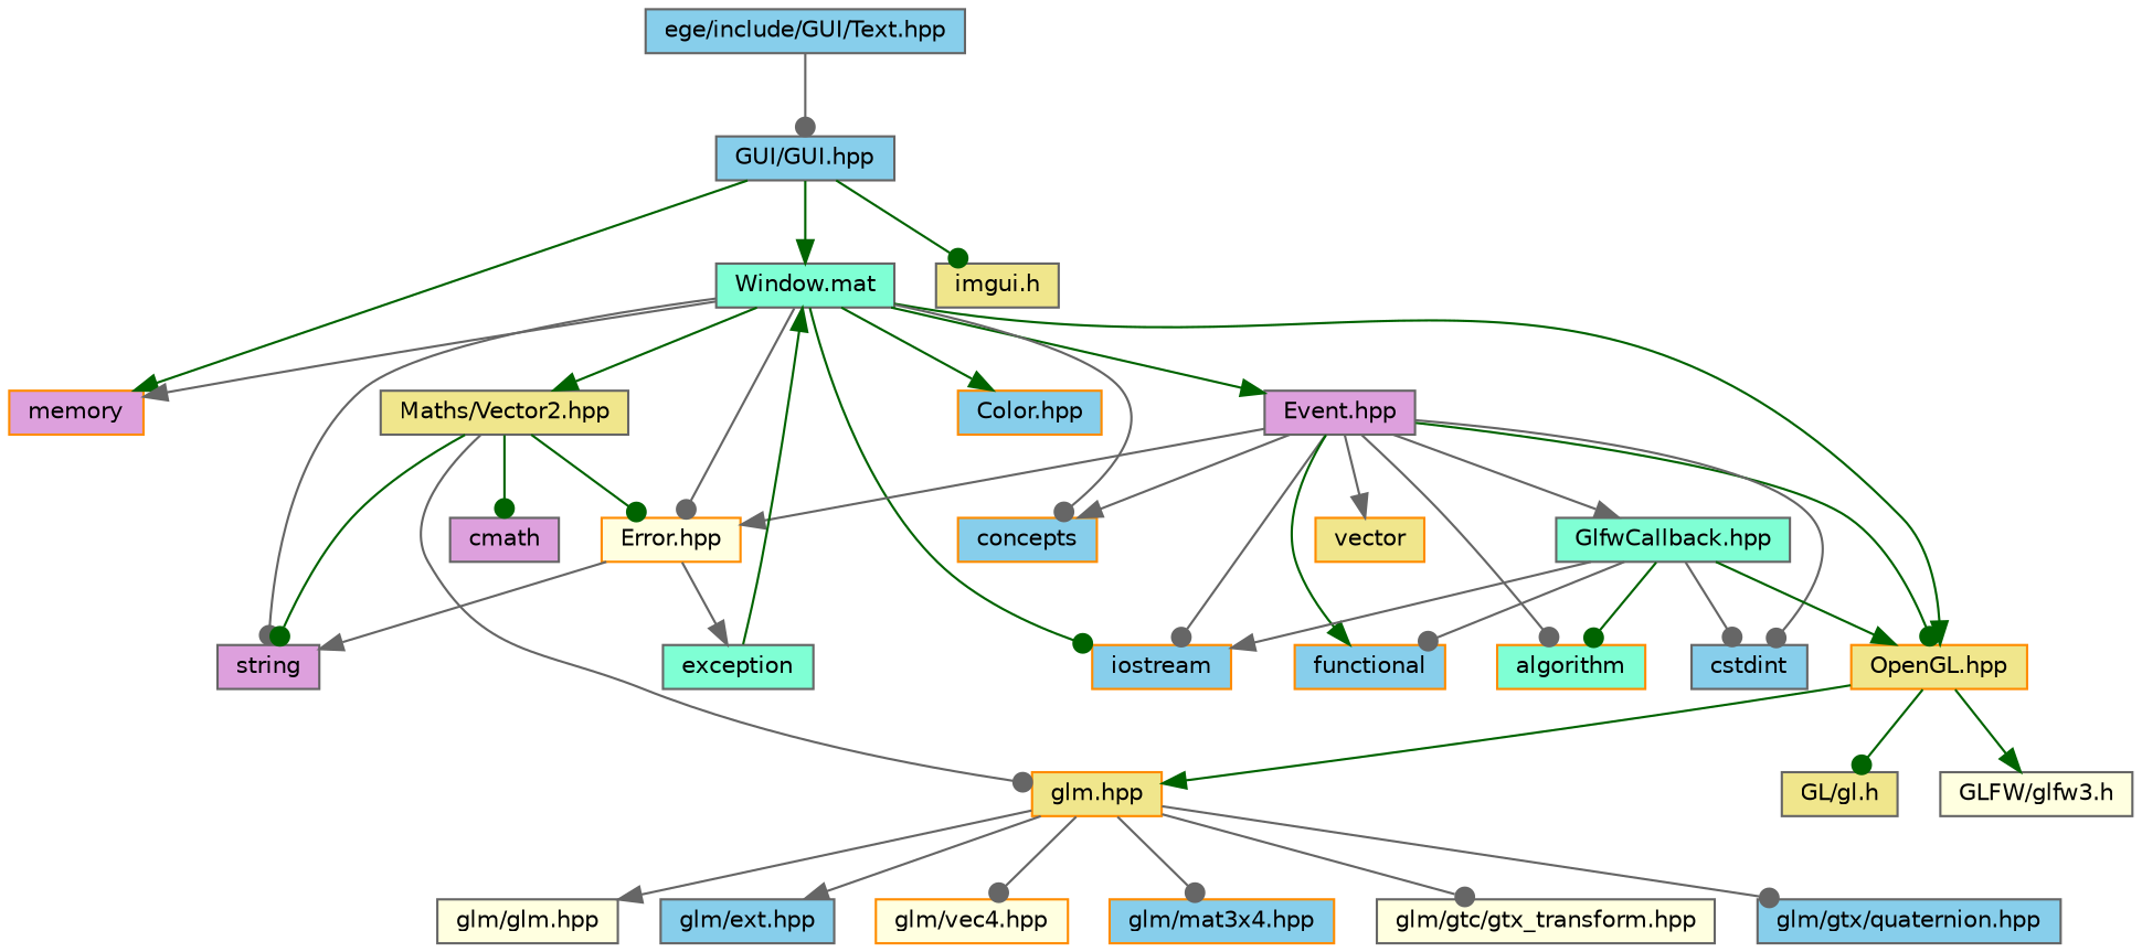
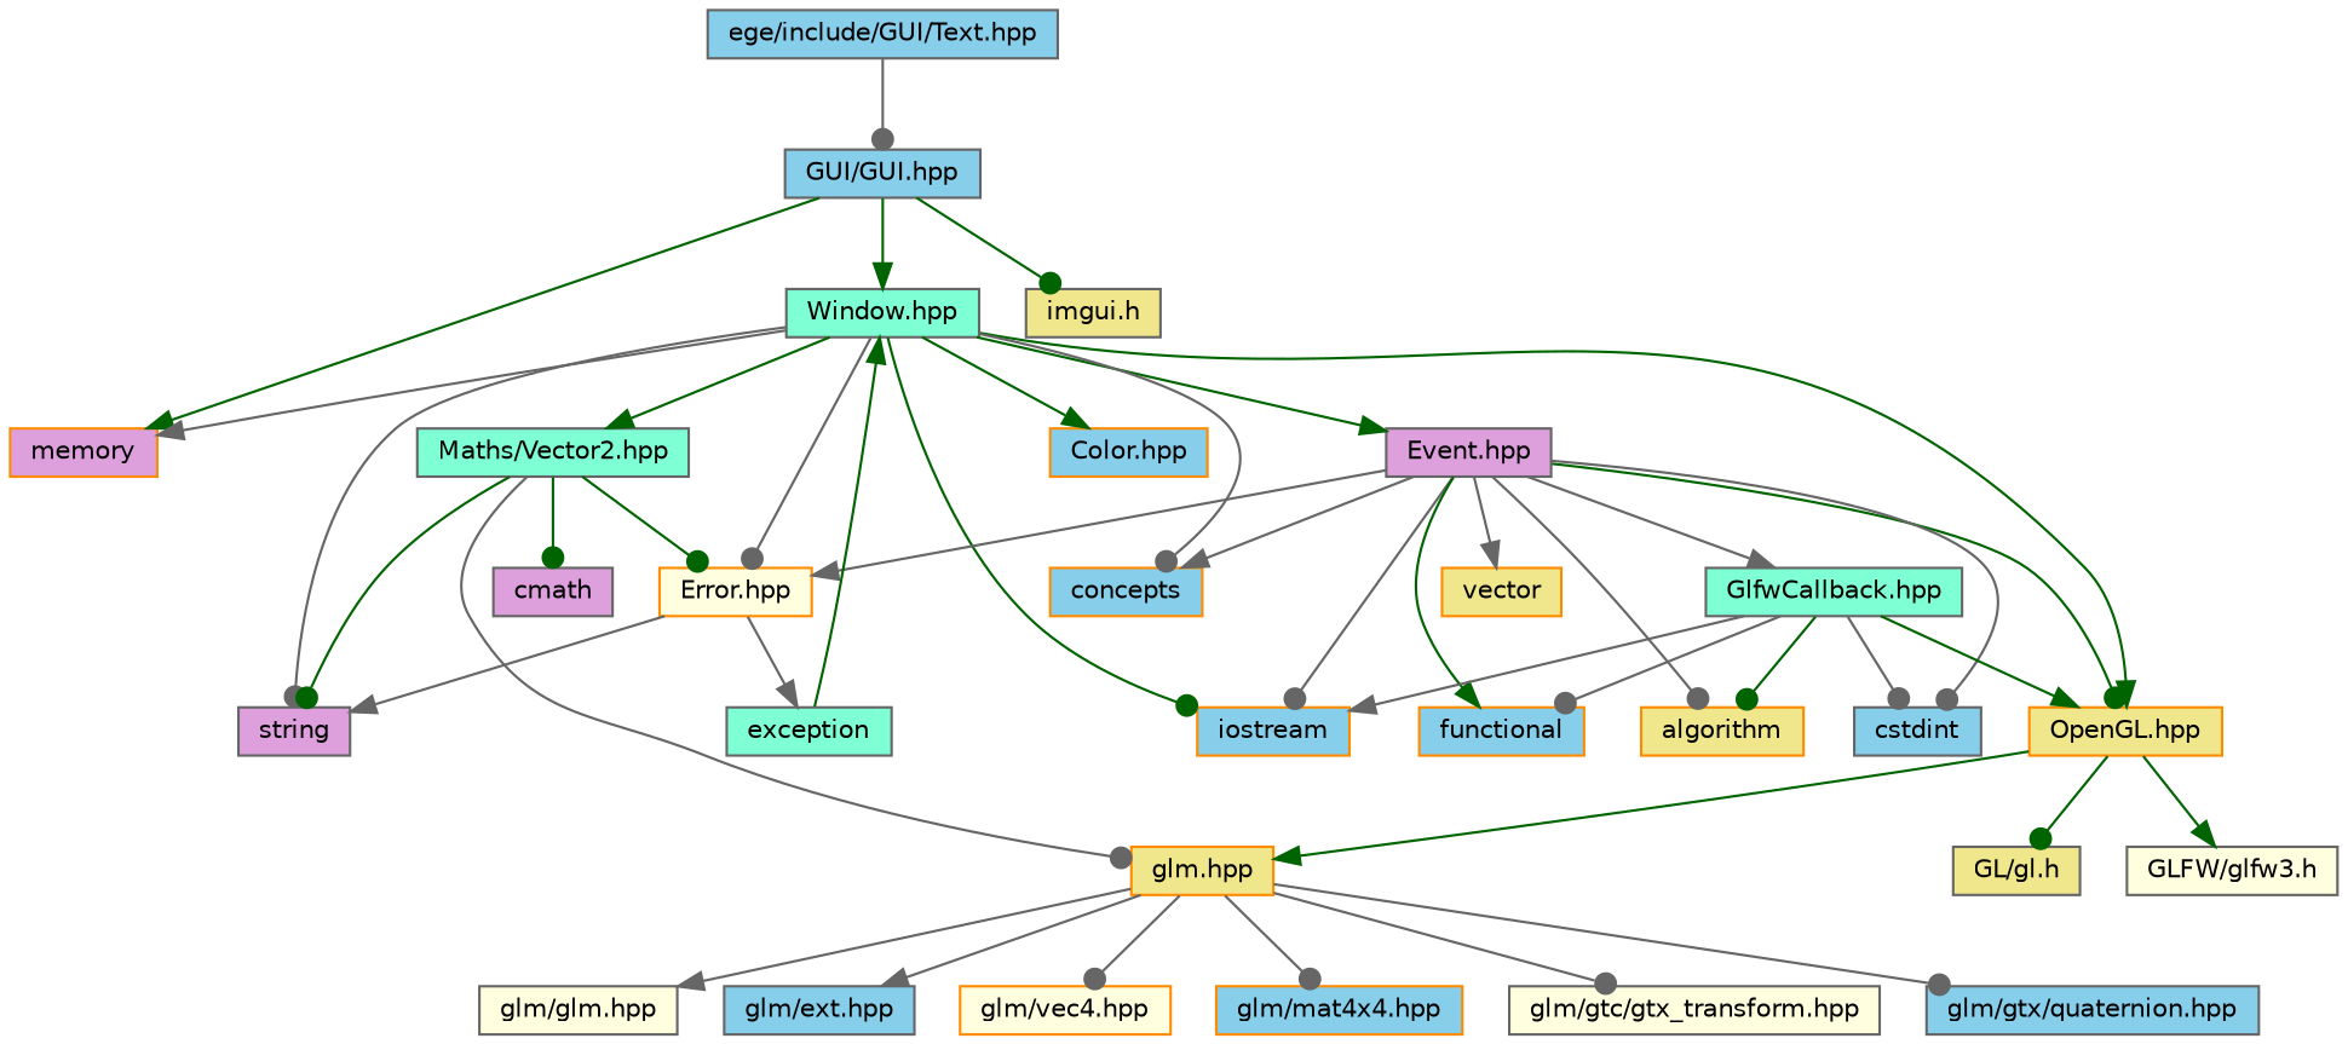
  digraph {
    node [color=gray40 fillcolor=skyblue fontname=Helvetica fontsize=10 shape=box style=filled]
    edge [arrowhead=dot color=gray40 fontname=Helvetica fontsize=10 labelfontname=Helvetica labelfontsize=10 style=solid]
    n1 [fontcolor=black height=0.2 label="ege/include/GUI/Text.hpp" width=0.4]
    n2 [height=0.2 label="GUI/GUI.hpp" width=0.4]
-   n3 [fillcolor=aquamarine height=0.2 label="Window.mat" width=0.4]
+   n3 [fillcolor=aquamarine height=0.2 label="Window.hpp" width=0.4]
    n4 [color=darkorange fillcolor=plum height=0.2 label=memory width=0.4]
    n5 [fillcolor=khaki height=0.2 label="imgui.h" width=0.4]
    n6 [color=darkorange height=0.2 label="Color.hpp" width=0.4]
    n7 [color=darkorange fillcolor=lightyellow height=0.2 label="Error.hpp" width=0.4]
    n8 [fillcolor=plum height=0.2 label=string width=0.4]
    n9 [fillcolor=plum height=0.2 label="Event.hpp" width=0.4]
    n10 [color=darkorange fillcolor=khaki height=0.2 label="OpenGL.hpp" width=0.4]
    n11 [color=darkorange height=0.2 label=iostream width=0.4]
    n12 [color=darkorange height=0.2 label=concepts width=0.4]
-   n13 [fillcolor=khaki height=0.2 label="Maths/Vector2.hpp" width=0.4]
+   n13 [fillcolor=aquamarine height=0.2 label="Maths/Vector2.hpp" width=0.4]
    n14 [fillcolor=aquamarine height=0.2 label=exception width=0.4]
    n15 [fillcolor=aquamarine height=0.2 label="GlfwCallback.hpp" width=0.4]
-   n16 [color=darkorange fillcolor=aquamarine height=0.2 label=algorithm width=0.4]
+   n16 [color=darkorange fillcolor=khaki height=0.2 label=algorithm width=0.4]
    n17 [height=0.2 label=cstdint width=0.4]
    n18 [color=darkorange height=0.2 label=functional width=0.4]
    n19 [color=darkorange fillcolor=khaki height=0.2 label=vector width=0.4]
    n20 [color=darkorange fillcolor=khaki height=0.2 label="glm.hpp" width=0.4]
    n21 [fillcolor=khaki height=0.2 label="GL/gl.h" width=0.4]
    n22 [fillcolor=lightyellow height=0.2 label="GLFW/glfw3.h" width=0.4]
    n23 [fillcolor=plum height=0.2 label=cmath width=0.4]
    n24 [fillcolor=lightyellow height=0.2 label="glm/glm.hpp" width=0.4]
    n25 [height=0.2 label="glm/ext.hpp" width=0.4]
    n26 [color=darkorange fillcolor=lightyellow height=0.2 label="glm/vec4.hpp" width=0.4]
-   n27 [color=darkorange height=0.2 label="glm/mat3x4.hpp" width=0.4]
+   n27 [color=darkorange height=0.2 label="glm/mat4x4.hpp" width=0.4]
    n28 [fillcolor=lightyellow height=0.2 label="glm/gtc/gtx_transform.hpp" width=0.4]
    n29 [height=0.2 label="glm/gtx/quaternion.hpp" width=0.4]
    n1 -> n2
    n2 -> n3 [arrowhead=normal color=darkgreen]
    n2 -> n4 [arrowhead=normal color=darkgreen]
    n2 -> n5 [color=darkgreen]
    n3 -> n4 [arrowhead=normal]
    n3 -> n6 [arrowhead=normal color=darkgreen]
    n3 -> n7
    n3 -> n8
    n3 -> n9 [arrowhead=normal color=darkgreen]
    n3 -> n10 [arrowhead=normal color=darkgreen]
    n3 -> n11 [color=darkgreen]
    n3 -> n12
    n3 -> n13 [arrowhead=normal color=darkgreen]
    n7 -> n8 [arrowhead=normal]
    n7 -> n14 [arrowhead=normal]
    n9 -> n7 [arrowhead=normal]
    n9 -> n10 [color=darkgreen]
    n9 -> n11
    n9 -> n12 [arrowhead=normal]
    n9 -> n15 [arrowhead=normal]
    n9 -> n16
    n9 -> n17
    n9 -> n18 [arrowhead=normal color=darkgreen]
    n9 -> n19 [arrowhead=normal]
    n10 -> n20 [arrowhead=normal color=darkgreen]
    n10 -> n21 [color=darkgreen]
    n10 -> n22 [arrowhead=normal color=darkgreen]
    n13 -> n7 [color=darkgreen]
    n13 -> n8 [color=darkgreen]
    n13 -> n20
    n13 -> n23 [color=darkgreen]
    n14 -> n3 [arrowhead=normal color=darkgreen]
    n15 -> n10 [arrowhead=normal color=darkgreen]
    n15 -> n11 [arrowhead=normal]
    n15 -> n16 [color=darkgreen]
    n15 -> n17
    n15 -> n18
    n20 -> n24 [arrowhead=normal]
    n20 -> n25 [arrowhead=normal]
    n20 -> n26
    n20 -> n27
    n20 -> n28
    n20 -> n29
  }
